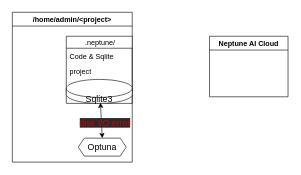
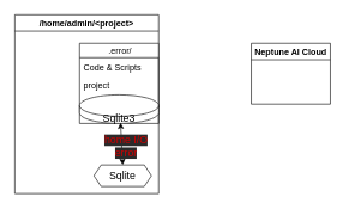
  <mxCell id="0" />
  <mxCell id="1" parent="0" />
  <mxCell id="2" value="/home/admin/&lt;project&gt;" style="swimlane;" vertex="1" parent="1"><mxGeometry x="20" y="20" width="200" height="250" as="geometry" /></mxCell>
  <mxCell id="3" value="" style="group" vertex="1" connectable="0" parent="2"><mxGeometry x="40" y="30" width="160" height="160" as="geometry" /></mxCell>
- <mxCell id="4" value=" .neptune/" style="swimlane;fontStyle=0;childLayout=stackLayout;horizontal=1;startSize=20;horizontalStack=0;resizeParent=1;resizeParentMax=0;resizeLast=0;collapsible=1;marginBottom=0;" vertex="1" parent="3"><mxGeometry x="50" y="10" width="110" height="112" as="geometry" /></mxCell>
- <mxCell id="5" value="Code &amp; Sqlite" style="text;strokeColor=none;fillColor=none;align=left;verticalAlign=top;spacingLeft=4;spacingRight=4;overflow=hidden;rotatable=0;points=[[0,0.5],[1,0.5]];portConstraint=eastwest;" vertex="1" parent="4"><mxGeometry y="20" width="110" height="26" as="geometry" /></mxCell>
+ <mxCell id="4" value=" .error/" style="swimlane;fontStyle=0;childLayout=stackLayout;horizontal=1;startSize=20;horizontalStack=0;resizeParent=1;resizeParentMax=0;resizeLast=0;collapsible=1;marginBottom=0;" vertex="1" parent="3"><mxGeometry x="50" y="10" width="110" height="112" as="geometry" /></mxCell>
+ <mxCell id="5" value="Code &amp; Scripts" style="text;strokeColor=none;fillColor=none;align=left;verticalAlign=top;spacingLeft=4;spacingRight=4;overflow=hidden;rotatable=0;points=[[0,0.5],[1,0.5]];portConstraint=eastwest;" vertex="1" parent="4"><mxGeometry y="20" width="110" height="26" as="geometry" /></mxCell>
  <mxCell id="6" value="project" style="text;strokeColor=none;fillColor=none;align=left;verticalAlign=top;spacingLeft=4;spacingRight=4;overflow=hidden;rotatable=0;points=[[0,0.5],[1,0.5]];portConstraint=eastwest;" vertex="1" parent="4"><mxGeometry y="46" width="110" height="26" as="geometry" /></mxCell>
  <mxCell id="7" value="&lt;span lang=&quot;EN-US&quot; style=&quot;font-size: 11.0pt ; font-family: &amp;#34;calibri&amp;#34; , sans-serif&quot;&gt;Sqlite3&lt;/span&gt;" style="shape=cylinder3;whiteSpace=wrap;html=1;boundedLbl=1;backgroundOutline=1;size=15;" vertex="1" parent="4"><mxGeometry y="72" width="110" height="40" as="geometry" /></mxCell>
- <mxCell id="8" value="&lt;span lang=&quot;EN-US&quot; style=&quot;font-size: 11.0pt ; font-family: &amp;#34;calibri&amp;#34; , sans-serif&quot;&gt;Optuna&lt;/span&gt;" style="shape=hexagon;perimeter=hexagonPerimeter2;whiteSpace=wrap;html=1;fixedSize=1;size=10;" vertex="1" parent="2"><mxGeometry x="110" y="210" width="80" height="30" as="geometry" /></mxCell>
+ <mxCell id="8" value="&lt;span lang=&quot;EN-US&quot; style=&quot;font-size: 11.0pt ; font-family: &amp;#34;calibri&amp;#34; , sans-serif&quot;&gt;Sqlite&lt;/span&gt;" style="shape=hexagon;perimeter=hexagonPerimeter2;whiteSpace=wrap;html=1;fixedSize=1;size=10;" vertex="1" parent="2"><mxGeometry x="110" y="210" width="80" height="30" as="geometry" /></mxCell>
  <mxCell id="9" value="" style="endArrow=classic;startArrow=classic;html=1;fontColor=#CC0000;exitX=0.5;exitY=0;exitDx=0;exitDy=0;" edge="1" parent="2" source="8"><mxGeometry width="50" height="50" relative="1" as="geometry"><mxPoint x="100" y="370" as="sourcePoint" /><mxPoint x="147" y="151" as="targetPoint" /></mxGeometry></mxCell>
- <mxCell id="10" value="Neptune AI Cloud" style="swimlane;" vertex="1" parent="1"><mxGeometry x="349" y="60" width="131" height="101" as="geometry" /></mxCell>
- <mxCell id="11" value="&lt;span style=&quot;color: rgb(204, 0, 0); font-family: calibri, sans-serif; font-size: 14.667px; font-style: normal; font-weight: 400; letter-spacing: normal; text-indent: 0px; text-transform: none; word-spacing: 0px; background-color: rgb(42, 42, 42); display: inline; float: none;&quot;&gt;disk I/O error&lt;/span&gt;" style="text;whiteSpace=wrap;html=1;fontColor=#CC0000;align=center;verticalAlign=middle;" vertex="1" parent="1"><mxGeometry x="130" y="200" width="90" height="10" as="geometry" /></mxCell>
+ <mxCell id="10" value="Neptune AI Cloud" style="swimlane;" vertex="1" parent="1"><mxGeometry x="349" y="60" width="110" height="85" as="geometry" /></mxCell>
+ <mxCell id="11" value="&lt;span style=&quot;color: rgb(204, 0, 0); font-family: calibri, sans-serif; font-size: 14.667px; font-style: normal; font-weight: 400; letter-spacing: normal; text-indent: 0px; text-transform: none; word-spacing: 0px; background-color: rgb(42, 42, 42); display: inline; float: none;&quot;&gt;home I/O error&lt;/span&gt;" style="text;whiteSpace=wrap;html=1;fontColor=#CC0000;align=center;verticalAlign=middle;" vertex="1" parent="1"><mxGeometry x="130" y="200" width="90" height="10" as="geometry" /></mxCell>
